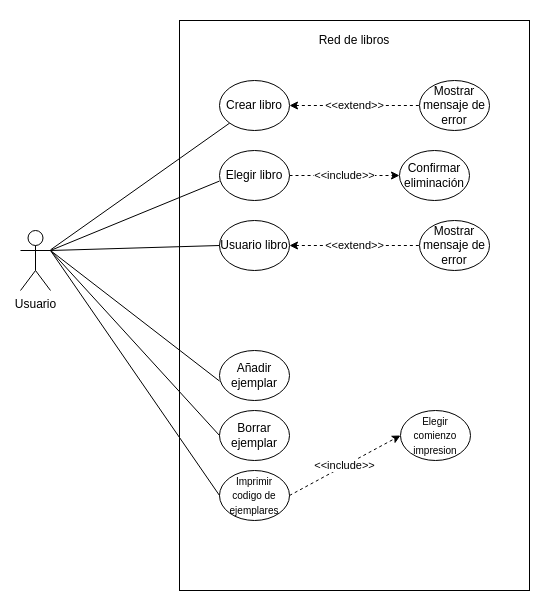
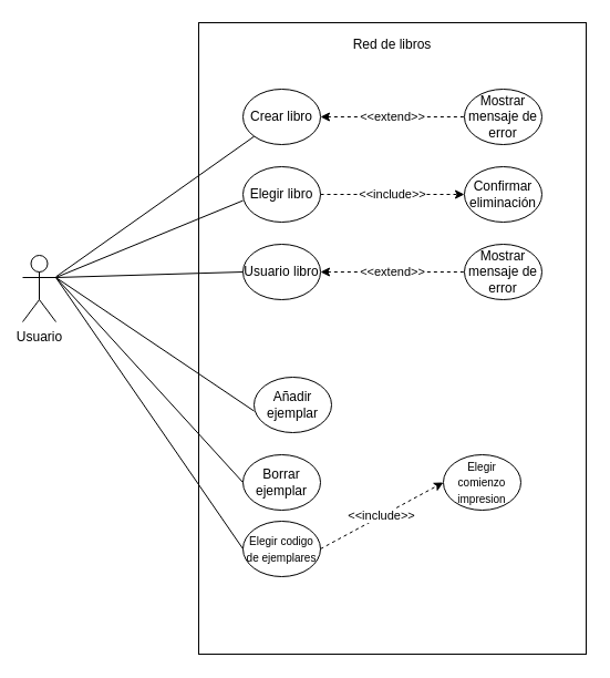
  <mxCell id="0" />
  <mxCell id="1" parent="0" />
  <mxCell id="2" value="Usuario" style="shape=umlActor;verticalLabelPosition=bottom;labelBackgroundColor=#ffffff;verticalAlign=top;html=1;" parent="1" vertex="1"><mxGeometry x="20" y="230" width="30" height="60" as="geometry" /></mxCell>
  <mxCell id="3" value="" style="rounded=0;whiteSpace=wrap;html=1;" parent="1" vertex="1"><mxGeometry x="179" y="20" width="350" height="570" as="geometry" /></mxCell>
  <mxCell id="4" value="Red de libros" style="text;html=1;strokeColor=none;fillColor=none;align=center;verticalAlign=middle;whiteSpace=wrap;rounded=0;" parent="1" vertex="1"><mxGeometry x="289" y="30" width="130" height="20" as="geometry" /></mxCell>
  <mxCell id="5" value="Crear libro" style="ellipse;whiteSpace=wrap;html=1;" parent="1" vertex="1"><mxGeometry x="219" y="80" width="70" height="50" as="geometry" /></mxCell>
  <mxCell id="6" value="" style="endArrow=none;html=1;startArrow=none;startFill=0;endFill=0;" parent="1" source="2" target="5" edge="1"><mxGeometry width="50" height="50" relative="1" as="geometry"><mxPoint x="420" y="300" as="sourcePoint" /><mxPoint x="470" y="250" as="targetPoint" /></mxGeometry></mxCell>
  <mxCell id="7" value="Usuario libro" style="ellipse;whiteSpace=wrap;html=1;" parent="1" vertex="1"><mxGeometry x="219" y="220" width="70" height="50" as="geometry" /></mxCell>
- <mxCell id="8" value="Añadir ejemplar" style="ellipse;whiteSpace=wrap;html=1;" parent="1" vertex="1"><mxGeometry x="219" y="350" width="70" height="50" as="geometry" /></mxCell>
+ <mxCell id="8" value="Añadir ejemplar" style="ellipse;whiteSpace=wrap;html=1;" parent="1" vertex="1"><mxGeometry x="229" y="340" width="70" height="50" as="geometry" /></mxCell>
  <mxCell id="9" value="Elegir libro" style="ellipse;whiteSpace=wrap;html=1;" parent="1" vertex="1"><mxGeometry x="219" y="150" width="70" height="50" as="geometry" /></mxCell>
  <mxCell id="10" value="Borrar ejemplar" style="ellipse;whiteSpace=wrap;html=1;" parent="1" vertex="1"><mxGeometry x="219" y="410" width="70" height="50" as="geometry" /></mxCell>
- <mxCell id="11" value="&lt;font style=&quot;font-size: 10px&quot;&gt;Imprimir codigo de ejemplares&lt;/font&gt;" style="ellipse;whiteSpace=wrap;html=1;" parent="1" vertex="1"><mxGeometry x="219" y="470" width="70" height="50" as="geometry" /></mxCell>
+ <mxCell id="11" value="&lt;font style=&quot;font-size: 10px&quot;&gt;Elegir codigo de ejemplares&lt;/font&gt;" style="ellipse;whiteSpace=wrap;html=1;" parent="1" vertex="1"><mxGeometry x="219" y="470" width="70" height="50" as="geometry" /></mxCell>
  <mxCell id="12" value="" style="endArrow=none;html=1;startArrow=none;startFill=0;endFill=0;entryX=0;entryY=0.611;entryDx=0;entryDy=0;entryPerimeter=0;exitX=1;exitY=0.333;exitDx=0;exitDy=0;exitPerimeter=0;" parent="1" source="2" target="9" edge="1"><mxGeometry width="50" height="50" relative="1" as="geometry"><mxPoint x="60" y="259.381" as="sourcePoint" /><mxPoint x="239.118" y="132.582" as="targetPoint" /></mxGeometry></mxCell>
  <mxCell id="13" value="" style="endArrow=none;html=1;startArrow=none;startFill=0;endFill=0;entryX=0;entryY=0.5;entryDx=0;entryDy=0;" parent="1" target="7" edge="1"><mxGeometry width="50" height="50" relative="1" as="geometry"><mxPoint x="50" y="250" as="sourcePoint" /><mxPoint x="229" y="180.55" as="targetPoint" /></mxGeometry></mxCell>
  <mxCell id="14" value="" style="endArrow=none;html=1;startArrow=none;startFill=0;endFill=0;entryX=0;entryY=0.611;entryDx=0;entryDy=0;entryPerimeter=0;" parent="1" target="8" edge="1"><mxGeometry width="50" height="50" relative="1" as="geometry"><mxPoint x="50" y="250" as="sourcePoint" /><mxPoint x="229" y="235" as="targetPoint" /></mxGeometry></mxCell>
  <mxCell id="15" value="" style="endArrow=none;html=1;startArrow=none;startFill=0;endFill=0;entryX=0;entryY=0.5;entryDx=0;entryDy=0;" parent="1" target="10" edge="1"><mxGeometry width="50" height="50" relative="1" as="geometry"><mxPoint x="50" y="250" as="sourcePoint" /><mxPoint x="229" y="300.55" as="targetPoint" /></mxGeometry></mxCell>
  <mxCell id="16" value="" style="endArrow=none;html=1;startArrow=none;startFill=0;endFill=0;entryX=0;entryY=0.5;entryDx=0;entryDy=0;" parent="1" target="11" edge="1"><mxGeometry width="50" height="50" relative="1" as="geometry"><mxPoint x="50" y="250" as="sourcePoint" /><mxPoint x="229" y="355" as="targetPoint" /></mxGeometry></mxCell>
- <mxCell id="17" value="Confirmar eliminación" style="ellipse;whiteSpace=wrap;html=1;" parent="1" vertex="1"><mxGeometry x="399" y="150" width="70" height="50" as="geometry" /></mxCell>
+ <mxCell id="17" value="Confirmar eliminación" style="ellipse;whiteSpace=wrap;html=1;" parent="1" vertex="1"><mxGeometry x="419" y="150" width="70" height="50" as="geometry" /></mxCell>
  <mxCell id="18" value="&amp;lt;&amp;lt;include&amp;gt;&amp;gt;" style="endArrow=classic;dashed=1;html=1;exitX=1;exitY=0.5;exitDx=0;exitDy=0;entryX=0;entryY=0.5;entryDx=0;entryDy=0;endFill=1;" parent="1" source="9" target="17" edge="1"><mxGeometry width="50" height="50" relative="1" as="geometry"><mxPoint x="420" y="300" as="sourcePoint" /><mxPoint x="470" y="250" as="targetPoint" /></mxGeometry></mxCell>
  <mxCell id="19" value="&lt;font style=&quot;font-size: 10px&quot;&gt;Elegir comienzo impresion&lt;/font&gt;" style="ellipse;whiteSpace=wrap;html=1;" parent="1" vertex="1"><mxGeometry x="400" y="410" width="70" height="50" as="geometry" /></mxCell>
  <mxCell id="20" value="&amp;lt;&amp;lt;include&amp;gt;&amp;gt;" style="endArrow=classic;dashed=1;html=1;exitX=1;exitY=0.5;exitDx=0;exitDy=0;entryX=0;entryY=0.5;entryDx=0;entryDy=0;endFill=1;" parent="1" source="11" target="19" edge="1"><mxGeometry width="50" height="50" relative="1" as="geometry"><mxPoint x="299" y="175" as="sourcePoint" /><mxPoint x="429" y="175" as="targetPoint" /></mxGeometry></mxCell>
  <mxCell id="21" value="Mostrar&lt;br&gt;mensaje de error" style="ellipse;whiteSpace=wrap;html=1;" parent="1" vertex="1"><mxGeometry x="419" y="80" width="70" height="50" as="geometry" /></mxCell>
  <mxCell id="22" value="&amp;lt;&amp;lt;extend&amp;gt;&amp;gt;" style="endArrow=none;dashed=1;html=1;exitX=1;exitY=0.5;exitDx=0;exitDy=0;entryX=0;entryY=0.5;entryDx=0;entryDy=0;endFill=0;startArrow=classic;startFill=1;" parent="1" source="5" target="21" edge="1"><mxGeometry width="50" height="50" relative="1" as="geometry"><mxPoint x="299" y="185" as="sourcePoint" /><mxPoint x="429" y="185" as="targetPoint" /></mxGeometry></mxCell>
  <mxCell id="23" value="Mostrar&lt;br&gt;mensaje de error" style="ellipse;whiteSpace=wrap;html=1;" vertex="1" parent="1"><mxGeometry x="419" y="220" width="70" height="50" as="geometry" /></mxCell>
  <mxCell id="24" value="&amp;lt;&amp;lt;extend&amp;gt;&amp;gt;" style="endArrow=none;dashed=1;html=1;exitX=1;exitY=0.5;exitDx=0;exitDy=0;entryX=0;entryY=0.5;entryDx=0;entryDy=0;endFill=0;startArrow=classic;startFill=1;" edge="1" parent="1" source="7" target="23"><mxGeometry width="50" height="50" relative="1" as="geometry"><mxPoint x="299" y="115" as="sourcePoint" /><mxPoint x="429" y="115" as="targetPoint" /></mxGeometry></mxCell>
